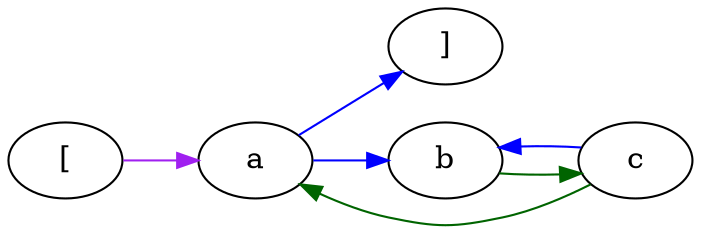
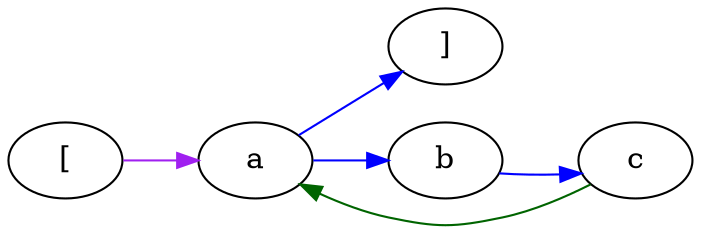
  digraph {
    rankdir=LR
    edge [color=blue]
    n1 [label="["]
    n2 [label=a]
    n3 [label="]"]
    n4 [label=b]
    n5 [label=c]
    n1 -> n2 [color=purple]
    n2 -> n3
    n2 -> n4
-   n4 -> n5 [color=darkgreen]
+   n4 -> n5
    n5 -> n2 [color=darkgreen]
-   n5 -> n4
  }
